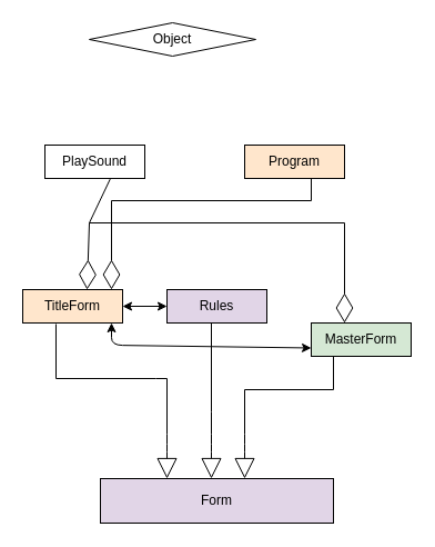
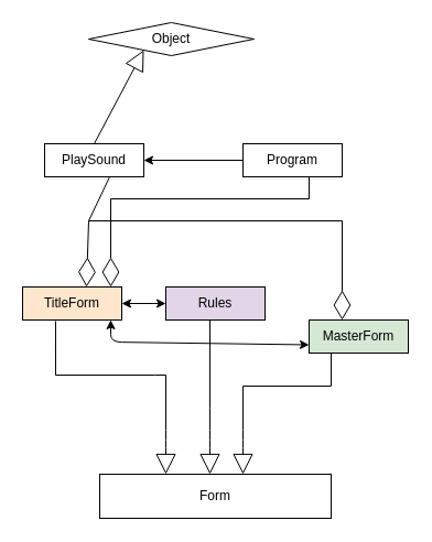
  <mxCell id="0" style=";html=1;" />
  <mxCell id="1" style=";html=1;" parent="0" />
  <mxCell id="2" value="Object" style="rhombus;whiteSpace=wrap;html=1;" parent="1" vertex="1"><mxGeometry x="80" y="20" width="150" height="30" as="geometry" /></mxCell>
  <mxCell id="3" value="PlaySound" style="rounded=0;whiteSpace=wrap;html=1;" parent="1" vertex="1"><mxGeometry x="40" y="130" width="90" height="30" as="geometry" /></mxCell>
- <mxCell id="5" value="Program" style="rounded=0;whiteSpace=wrap;html=1;fillColor=#ffe6cc;" parent="1" vertex="1"><mxGeometry x="220" y="130" width="90" height="30" as="geometry" /></mxCell>
- <mxCell id="7" value="Form" style="rounded=0;whiteSpace=wrap;html=1;fillColor=#e1d5e7;" parent="1" vertex="1"><mxGeometry x="90" y="430" width="210" height="40" as="geometry" /></mxCell>
+ <mxCell id="4" style="edgeStyle=orthogonalEdgeStyle;rounded=0;orthogonalLoop=1;jettySize=auto;html=1;entryX=1;entryY=0.5;entryDx=0;entryDy=0;" parent="1" source="5" target="3" edge="1"><mxGeometry relative="1" as="geometry" /></mxCell>
+ <mxCell id="5" value="Program" style="rounded=0;whiteSpace=wrap;html=1;" parent="1" vertex="1"><mxGeometry x="220" y="130" width="90" height="30" as="geometry" /></mxCell>
+ <mxCell id="6" value="" style="endArrow=block;endSize=16;endFill=0;html=1;entryX=0.25;entryY=1;entryDx=0;entryDy=0;exitX=0.5;exitY=0;exitDx=0;exitDy=0;fontStyle=1" parent="1" source="3" target="2" edge="1"><mxGeometry width="160" relative="1" as="geometry"><mxPoint x="20" y="90" as="sourcePoint" /><mxPoint x="180" y="90" as="targetPoint" /></mxGeometry></mxCell>
+ <mxCell id="7" value="Form" style="rounded=0;whiteSpace=wrap;html=1;" parent="1" vertex="1"><mxGeometry x="90" y="430" width="210" height="40" as="geometry" /></mxCell>
  <mxCell id="8" value="TitleForm" style="rounded=0;whiteSpace=wrap;html=1;fillColor=#ffe6cc;" parent="1" vertex="1"><mxGeometry x="20" y="260" width="90" height="30" as="geometry" /></mxCell>
  <mxCell id="9" value="Rules" style="rounded=0;whiteSpace=wrap;html=1;fillColor=#e1d5e7;" parent="1" vertex="1"><mxGeometry x="150" y="260" width="90" height="30" as="geometry" /></mxCell>
  <mxCell id="10" value="MasterForm" style="rounded=0;whiteSpace=wrap;html=1;fillColor=#d5e8d4;" parent="1" vertex="1"><mxGeometry x="280" y="290" width="90" height="30" as="geometry" /></mxCell>
  <mxCell id="11" value="" style="endArrow=diamondThin;endFill=0;endSize=24;html=1;" parent="1" edge="1"><mxGeometry width="160" relative="1" as="geometry"><mxPoint x="80" y="200" as="sourcePoint" /><mxPoint x="78" y="260" as="targetPoint" /></mxGeometry></mxCell>
  <mxCell id="12" value="" style="endArrow=diamondThin;endFill=0;endSize=24;html=1;entryX=0.75;entryY=0;entryDx=0;entryDy=0;" parent="1" edge="1"><mxGeometry width="160" relative="1" as="geometry"><mxPoint x="310" y="200" as="sourcePoint" /><mxPoint x="310" y="290" as="targetPoint" /></mxGeometry></mxCell>
  <mxCell id="13" value="" style="endArrow=none;html=1;entryX=0.653;entryY=1.02;entryDx=0;entryDy=0;entryPerimeter=0;" parent="1" target="3" edge="1"><mxGeometry width="50" height="50" relative="1" as="geometry"><mxPoint x="80" y="200" as="sourcePoint" /><mxPoint x="130" y="150" as="targetPoint" /></mxGeometry></mxCell>
  <mxCell id="14" value="" style="endArrow=block;endSize=16;endFill=0;html=1;fontStyle=1;" parent="1" edge="1"><mxGeometry width="160" relative="1" as="geometry"><mxPoint x="220" y="350" as="sourcePoint" /><mxPoint x="220" y="430" as="targetPoint" /><Array as="points"><mxPoint x="220" y="400" /></Array></mxGeometry></mxCell>
  <mxCell id="15" value="" style="endArrow=block;endSize=16;endFill=0;html=1;fontStyle=1;" parent="1" edge="1"><mxGeometry width="160" relative="1" as="geometry"><mxPoint x="190" y="370" as="sourcePoint" /><mxPoint x="190" y="430" as="targetPoint" /><Array as="points"><mxPoint x="190" y="400" /></Array></mxGeometry></mxCell>
  <mxCell id="16" value="" style="endArrow=block;endSize=16;endFill=0;html=1;fontStyle=1;" parent="1" edge="1"><mxGeometry width="160" relative="1" as="geometry"><mxPoint x="150" y="340" as="sourcePoint" /><mxPoint x="150" y="430" as="targetPoint" /><Array as="points"><mxPoint x="150" y="400" /></Array></mxGeometry></mxCell>
  <mxCell id="17" value="" style="endArrow=none;html=1;" parent="1" edge="1"><mxGeometry width="50" height="50" relative="1" as="geometry"><mxPoint x="140" y="340" as="sourcePoint" /><mxPoint x="50" y="340" as="targetPoint" /></mxGeometry></mxCell>
  <mxCell id="18" value="" style="endArrow=none;html=1;" parent="1" edge="1"><mxGeometry width="50" height="50" relative="1" as="geometry"><mxPoint x="150" y="340" as="sourcePoint" /><mxPoint x="140" y="340" as="targetPoint" /></mxGeometry></mxCell>
  <mxCell id="19" value="" style="endArrow=none;html=1;" parent="1" edge="1"><mxGeometry width="50" height="50" relative="1" as="geometry"><mxPoint x="300" y="350" as="sourcePoint" /><mxPoint x="300" y="320" as="targetPoint" /></mxGeometry></mxCell>
  <mxCell id="20" value="" style="endArrow=none;html=1;" parent="1" edge="1"><mxGeometry width="50" height="50" relative="1" as="geometry"><mxPoint x="220" y="350" as="sourcePoint" /><mxPoint x="300" y="350" as="targetPoint" /></mxGeometry></mxCell>
  <mxCell id="21" value="" style="endArrow=none;html=1;" edge="1" parent="1"><mxGeometry width="50" height="50" relative="1" as="geometry"><mxPoint x="80" y="200" as="sourcePoint" /><mxPoint x="310" y="200" as="targetPoint" /></mxGeometry></mxCell>
  <mxCell id="22" value="" style="endArrow=classic;startArrow=classic;html=1;exitX=1;exitY=0.5;exitDx=0;exitDy=0;" edge="1" parent="1" source="8"><mxGeometry width="50" height="50" relative="1" as="geometry"><mxPoint x="100" y="300" as="sourcePoint" /><mxPoint x="150" y="275" as="targetPoint" /></mxGeometry></mxCell>
  <mxCell id="23" value="" style="endArrow=none;html=1;entryX=0.333;entryY=1.033;entryDx=0;entryDy=0;entryPerimeter=0;" edge="1" parent="1" target="8"><mxGeometry width="50" height="50" relative="1" as="geometry"><mxPoint x="50" y="340" as="sourcePoint" /><mxPoint x="100" y="290" as="targetPoint" /></mxGeometry></mxCell>
  <mxCell id="24" value="" style="endArrow=none;html=1;" edge="1" parent="1"><mxGeometry width="50" height="50" relative="1" as="geometry"><mxPoint x="190" y="370" as="sourcePoint" /><mxPoint x="190" y="290" as="targetPoint" /></mxGeometry></mxCell>
  <mxCell id="25" value="" style="endArrow=diamondThin;endFill=0;endSize=24;html=1;" edge="1" parent="1"><mxGeometry width="160" relative="1" as="geometry"><mxPoint x="100" y="180" as="sourcePoint" /><mxPoint x="100" y="260" as="targetPoint" /></mxGeometry></mxCell>
  <mxCell id="26" value="" style="endArrow=none;html=1;" edge="1" parent="1"><mxGeometry width="50" height="50" relative="1" as="geometry"><mxPoint x="100" y="180" as="sourcePoint" /><mxPoint x="280" y="180" as="targetPoint" /></mxGeometry></mxCell>
  <mxCell id="27" value="" style="endArrow=none;html=1;" edge="1" parent="1"><mxGeometry width="50" height="50" relative="1" as="geometry"><mxPoint x="280" y="180" as="sourcePoint" /><mxPoint x="280" y="160" as="targetPoint" /></mxGeometry></mxCell>
  <mxCell id="28" value="" style="endArrow=classic;startArrow=classic;html=1;exitX=1;exitY=0.5;exitDx=0;exitDy=0;entryX=0;entryY=0.75;entryDx=0;entryDy=0;" edge="1" parent="1" target="10"><mxGeometry width="50" height="50" relative="1" as="geometry"><mxPoint x="100" y="290" as="sourcePoint" /><mxPoint x="100" y="335" as="targetPoint" /><Array as="points"><mxPoint x="100" y="310" /></Array></mxGeometry></mxCell>
